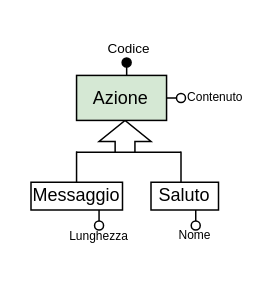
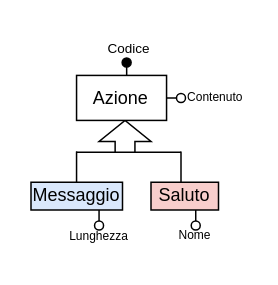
  <mxCell id="0" />
  <mxCell id="1" parent="0" />
  <mxCell id="2" value="" style="endArrow=none;html=1;rounded=0;" edge="1" parent="1"><mxGeometry width="50" height="50" relative="1" as="geometry"><mxPoint x="50" y="101" as="sourcePoint" /><mxPoint x="120" y="101" as="targetPoint" /></mxGeometry></mxCell>
  <mxCell id="3" value="" style="shape=singleArrow;direction=north;whiteSpace=wrap;html=1;arrowWidth=0.381;arrowSize=0.658;flipV=0;" vertex="1" parent="1"><mxGeometry x="65.37" y="79.78" width="34.63" height="21.22" as="geometry" /></mxCell>
  <mxCell id="4" style="edgeStyle=orthogonalEdgeStyle;rounded=0;orthogonalLoop=1;jettySize=auto;html=1;endArrow=oval;endFill=0;" edge="1" parent="1"><mxGeometry relative="1" as="geometry"><mxPoint x="129.82" y="149.85" as="targetPoint" /><mxPoint x="129.82" y="139.5" as="sourcePoint" /></mxGeometry></mxCell>
- <mxCell id="5" value="Saluto" style="whiteSpace=wrap;html=1;align=center;" vertex="1" parent="1"><mxGeometry x="100" y="121" width="45" height="18.5" as="geometry" /></mxCell>
+ <mxCell id="5" value="Saluto" style="whiteSpace=wrap;html=1;align=center;fillColor=#f8cecc;" vertex="1" parent="1"><mxGeometry x="100" y="121" width="45" height="18.5" as="geometry" /></mxCell>
  <mxCell id="6" value="&lt;font style=&quot;font-size: 9px;&quot;&gt;Codice&lt;/font&gt;" style="text;html=1;align=center;verticalAlign=middle;whiteSpace=wrap;rounded=0;" vertex="1" parent="1"><mxGeometry x="64.14" y="20.62" width="42.67" height="20.03" as="geometry" /></mxCell>
  <mxCell id="7" style="edgeStyle=orthogonalEdgeStyle;rounded=0;orthogonalLoop=1;jettySize=auto;html=1;exitX=0.75;exitY=0;exitDx=0;exitDy=0;endArrow=oval;endFill=1;" edge="1" parent="1"><mxGeometry relative="1" as="geometry"><mxPoint x="85.76" y="57.21" as="sourcePoint" /><mxPoint x="83.76" y="41.21" as="targetPoint" /></mxGeometry></mxCell>
  <mxCell id="8" value="&lt;font style=&quot;font-size: 8px;&quot;&gt;Lunghezza&lt;/font&gt;" style="text;html=1;align=center;verticalAlign=middle;whiteSpace=wrap;rounded=1;strokeColor=none;" vertex="1" parent="1"><mxGeometry x="46" y="144" width="39" height="24" as="geometry" /></mxCell>
- <mxCell id="9" value="Messaggio" style="whiteSpace=wrap;html=1;align=center;" vertex="1" parent="1"><mxGeometry x="20" y="121" width="61" height="18.5" as="geometry" /></mxCell>
+ <mxCell id="9" value="Messaggio" style="whiteSpace=wrap;html=1;align=center;fillColor=#dae8fc;" vertex="1" parent="1"><mxGeometry x="20" y="121" width="61" height="18.5" as="geometry" /></mxCell>
  <mxCell id="10" value="&lt;span style=&quot;font-size: 8px;&quot;&gt;Nome&lt;/span&gt;" style="text;html=1;align=center;verticalAlign=middle;whiteSpace=wrap;rounded=1;strokeColor=none;" vertex="1" parent="1"><mxGeometry x="110.37" y="143" width="39" height="24" as="geometry" /></mxCell>
  <mxCell id="11" value="&lt;span style=&quot;font-size: 8px;&quot;&gt;Contenuto&lt;/span&gt;" style="text;html=1;align=center;verticalAlign=middle;whiteSpace=wrap;rounded=1;strokeColor=none;" vertex="1" parent="1"><mxGeometry x="123" y="53" width="40" height="20" as="geometry" /></mxCell>
  <mxCell id="12" style="edgeStyle=orthogonalEdgeStyle;rounded=0;orthogonalLoop=1;jettySize=auto;html=1;exitX=1;exitY=0.5;exitDx=0;exitDy=0;endArrow=oval;endFill=0;" edge="1" parent="1" source="13"><mxGeometry relative="1" as="geometry"><mxPoint x="120.003" y="59.55" as="sourcePoint" /><mxPoint x="120" y="65" as="targetPoint" /></mxGeometry></mxCell>
- <mxCell id="13" value="Azione" style="whiteSpace=wrap;html=1;align=center;fillColor=#d5e8d4;" vertex="1" parent="1"><mxGeometry x="50.37" y="49.78" width="60" height="30" as="geometry" /></mxCell>
+ <mxCell id="13" value="Azione" style="whiteSpace=wrap;html=1;align=center;" vertex="1" parent="1"><mxGeometry x="50.37" y="49.78" width="60" height="30" as="geometry" /></mxCell>
  <mxCell id="14" value="" style="endArrow=none;html=1;rounded=0;" edge="1" parent="1"><mxGeometry width="50" height="50" relative="1" as="geometry"><mxPoint x="120" y="121" as="sourcePoint" /><mxPoint x="120" y="100.5" as="targetPoint" /></mxGeometry></mxCell>
  <mxCell id="15" value="" style="endArrow=none;html=1;rounded=0;" edge="1" parent="1"><mxGeometry width="50" height="50" relative="1" as="geometry"><mxPoint x="50.37" y="121.5" as="sourcePoint" /><mxPoint x="50.37" y="100.5" as="targetPoint" /></mxGeometry></mxCell>
  <mxCell id="16" style="edgeStyle=orthogonalEdgeStyle;rounded=0;orthogonalLoop=1;jettySize=auto;html=1;endArrow=oval;endFill=0;" edge="1" parent="1"><mxGeometry relative="1" as="geometry"><mxPoint x="65.37" y="149.85" as="targetPoint" /><mxPoint x="65.37" y="139.5" as="sourcePoint" /></mxGeometry></mxCell>
